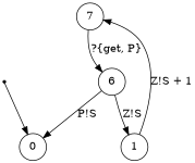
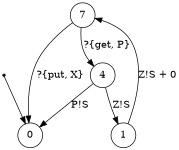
  digraph {
    rankdir=TB
    node [shape=circle]
    START [shape=point]
    0
    n3 [label=7]
    1
-   4 [label=6]
+   4
    START -> 0
+   n3 -> 0 [label="?{put, X}"]
    n3 -> 4 [label="?{get, P}"]
-   1 -> n3 [label="Z!S + 1"]
+   1 -> n3 [label="Z!S + 0"]
    4 -> 0 [label="P!S"]
    4 -> 1 [label="Z!S"]
  }
